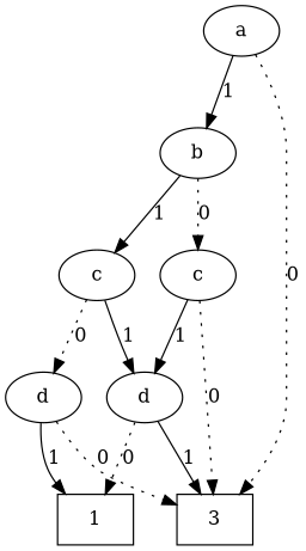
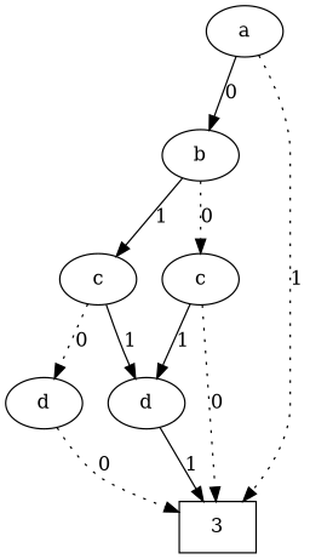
  digraph {
    edge [style=solid]
    n1 [label=a]
    n2 [label=b]
    n3 [label=c]
    n4 [label=c]
    n5 [label=d]
    n6 [label=d]
    n7 [label=3 shape=box]
-   n8 [label=1 shape=box]
    subgraph sub_1 {
      rank=same
      n1
    }
    subgraph sub_2 {
      rank=same
      n2
    }
    subgraph sub_3 {
      rank=same
      n3
      n4
    }
    subgraph sub_4 {
      rank=same
      n5
      n6
    }
-   n1 -> n2 [label=1]
-   n1 -> n7 [label=0 style=dotted]
+   n1 -> n2 [label=0]
+   n1 -> n7 [label=1 style=dotted]
    n2 -> n3 [label=0 style=dotted]
    n2 -> n4 [label=1]
    n3 -> n5 [label=1]
    n3 -> n7 [label=0 style=dotted]
    n4 -> n5 [label=1]
    n4 -> n6 [label=0 style=dotted]
    n5 -> n7 [label=1]
-   n5 -> n8 [label=0 style=dotted]
    n6 -> n7 [label=0 style=dotted]
-   n6 -> n8 [label=1]
  }
